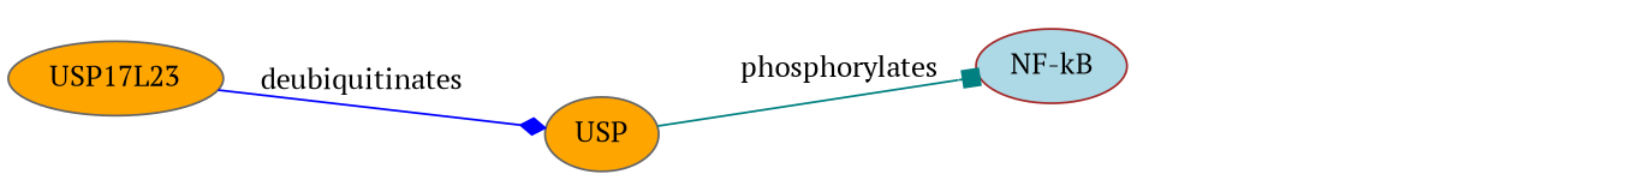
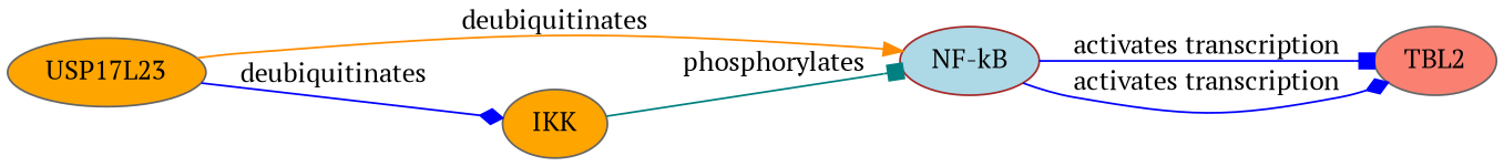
  digraph {
    fontname="PT Serif"
    rankdir=LR
    node [color=gray40 fillcolor=orange fontname="PT Serif" style=filled]
    edge [arrowhead=box color=blue evidence="NF-kB can activate transcription of TBL2 (PMID: 23456789)." fontname="PT Serif" probability=0.6]
    "NF-kB" [color=brown fillcolor=lightblue]
    USP17L23
-   IKK [label=USP]
+   IKK
+   TBL2 [fillcolor=salmon]
+   "NF-kB" -> TBL2 [label="activates transcription"]
+   "NF-kB" -> TBL2 [arrowhead=diamond label="activates transcription"]
+   USP17L23 -> "NF-kB" [arrowhead=normal color=darkorange evidence="USP17L23 is known to deubiquitinate NF-kB, stabilizing it (PMID: 12345678)." label=deubiquitinates probability=0.7]
    USP17L23 -> IKK [arrowhead=diamond evidence="USP17L23 deubiquitinates IKK, leading to its activation (PMID: 34567890)." label=deubiquitinates probability=0.65]
    IKK -> "NF-kB" [color=teal evidence="IKK phosphorylates NF-kB, activating it (PMID: 45678901)." label=phosphorylates probability=0.8]
  }
